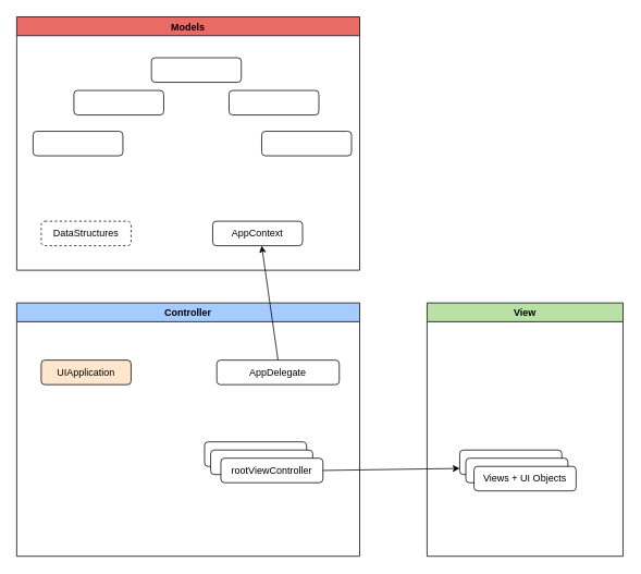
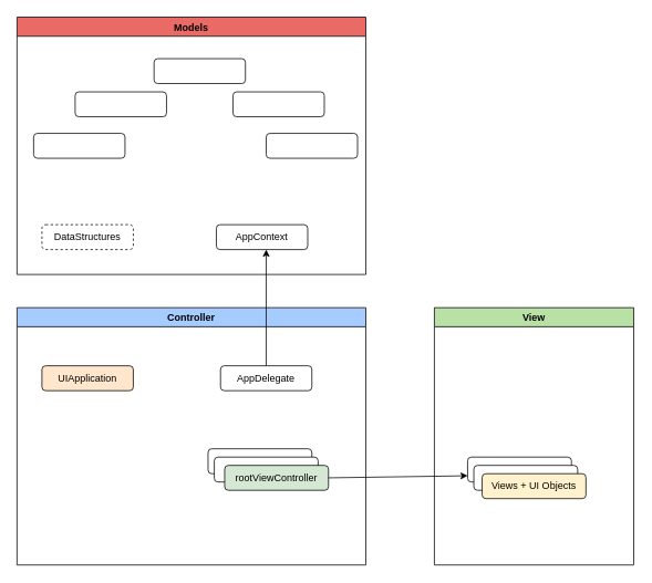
  <mxCell id="0" />
  <mxCell id="1" parent="0" />
  <mxCell id="2" value="Controller" style="swimlane;strokeColor=#000000;fillColor=#A6CCFF;" vertex="1" parent="1"><mxGeometry x="20" y="370" width="420" height="310" as="geometry" /></mxCell>
- <mxCell id="3" value="AppDelegate" style="rounded=1;whiteSpace=wrap;html=1;" vertex="1" parent="2"><mxGeometry x="245" y="70" width="150" height="30" as="geometry" /></mxCell>
+ <mxCell id="3" value="AppDelegate" style="rounded=1;whiteSpace=wrap;html=1;" vertex="1" parent="2"><mxGeometry x="245" y="70" width="110" height="30" as="geometry" /></mxCell>
  <mxCell id="4" value="" style="rounded=1;whiteSpace=wrap;html=1;strokeColor=#000000;" vertex="1" parent="2"><mxGeometry x="230" y="170" width="125" height="30" as="geometry" /></mxCell>
  <mxCell id="5" value="" style="rounded=1;whiteSpace=wrap;html=1;strokeColor=#000000;" vertex="1" parent="2"><mxGeometry x="237.5" y="180" width="125" height="30" as="geometry" /></mxCell>
- <mxCell id="6" value="rootViewController" style="rounded=1;whiteSpace=wrap;html=1;strokeColor=#000000;" vertex="1" parent="2"><mxGeometry x="250" y="190" width="125" height="30" as="geometry" /></mxCell>
+ <mxCell id="6" value="rootViewController" style="rounded=1;whiteSpace=wrap;html=1;strokeColor=#000000;fillColor=#d5e8d4;" vertex="1" parent="2"><mxGeometry x="250" y="190" width="125" height="30" as="geometry" /></mxCell>
  <mxCell id="7" value="UIApplication" style="rounded=1;whiteSpace=wrap;html=1;fillColor=#ffe6cc;" vertex="1" parent="2"><mxGeometry x="30" y="70" width="110" height="30" as="geometry" /></mxCell>
  <mxCell id="8" value="View" style="swimlane;strokeColor=#000000;fillColor=#B9E0A5;" vertex="1" parent="1"><mxGeometry x="522.5" y="370" width="240" height="310" as="geometry" /></mxCell>
  <mxCell id="9" value="" style="rounded=1;whiteSpace=wrap;html=1;strokeColor=#000000;" vertex="1" parent="8"><mxGeometry x="40" y="180" width="125" height="30" as="geometry" /></mxCell>
  <mxCell id="10" value="Models" style="swimlane;strokeColor=#000000;fillColor=#EA6B66;" vertex="1" parent="1"><mxGeometry x="20" y="20" width="420" height="310" as="geometry" /></mxCell>
  <mxCell id="11" value="AppContext" style="rounded=1;whiteSpace=wrap;html=1;" vertex="1" parent="10"><mxGeometry x="240" y="250" width="110" height="30" as="geometry" /></mxCell>
  <mxCell id="12" value="" style="rounded=1;whiteSpace=wrap;html=1;" vertex="1" parent="10"><mxGeometry x="20" y="140" width="110" height="30" as="geometry" /></mxCell>
  <mxCell id="13" value="" style="rounded=1;whiteSpace=wrap;html=1;" vertex="1" parent="10"><mxGeometry x="260" y="90" width="110" height="30" as="geometry" /></mxCell>
  <mxCell id="14" value="" style="rounded=1;whiteSpace=wrap;html=1;" vertex="1" parent="10"><mxGeometry x="70" y="90" width="110" height="30" as="geometry" /></mxCell>
  <mxCell id="15" value="DataStructures" style="rounded=1;whiteSpace=wrap;html=1;dashed=1;" vertex="1" parent="10"><mxGeometry x="30" y="250" width="110" height="30" as="geometry" /></mxCell>
  <mxCell id="16" value="" style="rounded=1;whiteSpace=wrap;html=1;" vertex="1" parent="10"><mxGeometry x="165" y="50" width="110" height="30" as="geometry" /></mxCell>
  <mxCell id="17" value="" style="rounded=1;whiteSpace=wrap;html=1;" vertex="1" parent="10"><mxGeometry x="300" y="140" width="110" height="30" as="geometry" /></mxCell>
  <mxCell id="18" value="" style="endArrow=classic;html=1;exitX=0.5;exitY=0;exitDx=0;exitDy=0;" edge="1" parent="1" source="3"><mxGeometry width="50" height="50" relative="1" as="geometry"><mxPoint x="287" y="430" as="sourcePoint" /><mxPoint x="320" y="300" as="targetPoint" /></mxGeometry></mxCell>
  <mxCell id="19" value="" style="rounded=1;whiteSpace=wrap;html=1;strokeColor=#000000;" vertex="1" parent="1"><mxGeometry x="570" y="560" width="125" height="30" as="geometry" /></mxCell>
- <mxCell id="20" value="Views + UI Objects" style="rounded=1;whiteSpace=wrap;html=1;strokeColor=#000000;" vertex="1" parent="1"><mxGeometry x="580" y="570" width="125" height="30" as="geometry" /></mxCell>
+ <mxCell id="20" value="Views + UI Objects" style="rounded=1;whiteSpace=wrap;html=1;strokeColor=#000000;fillColor=#fff2cc;" vertex="1" parent="1"><mxGeometry x="580" y="570" width="125" height="30" as="geometry" /></mxCell>
  <mxCell id="21" value="" style="endArrow=classic;html=1;exitX=1;exitY=0.5;exitDx=0;exitDy=0;entryX=0;entryY=0.75;entryDx=0;entryDy=0;" edge="1" parent="1" source="6" target="9"><mxGeometry width="50" height="50" relative="1" as="geometry"><mxPoint x="450" y="380" as="sourcePoint" /><mxPoint x="500" y="330" as="targetPoint" /></mxGeometry></mxCell>
